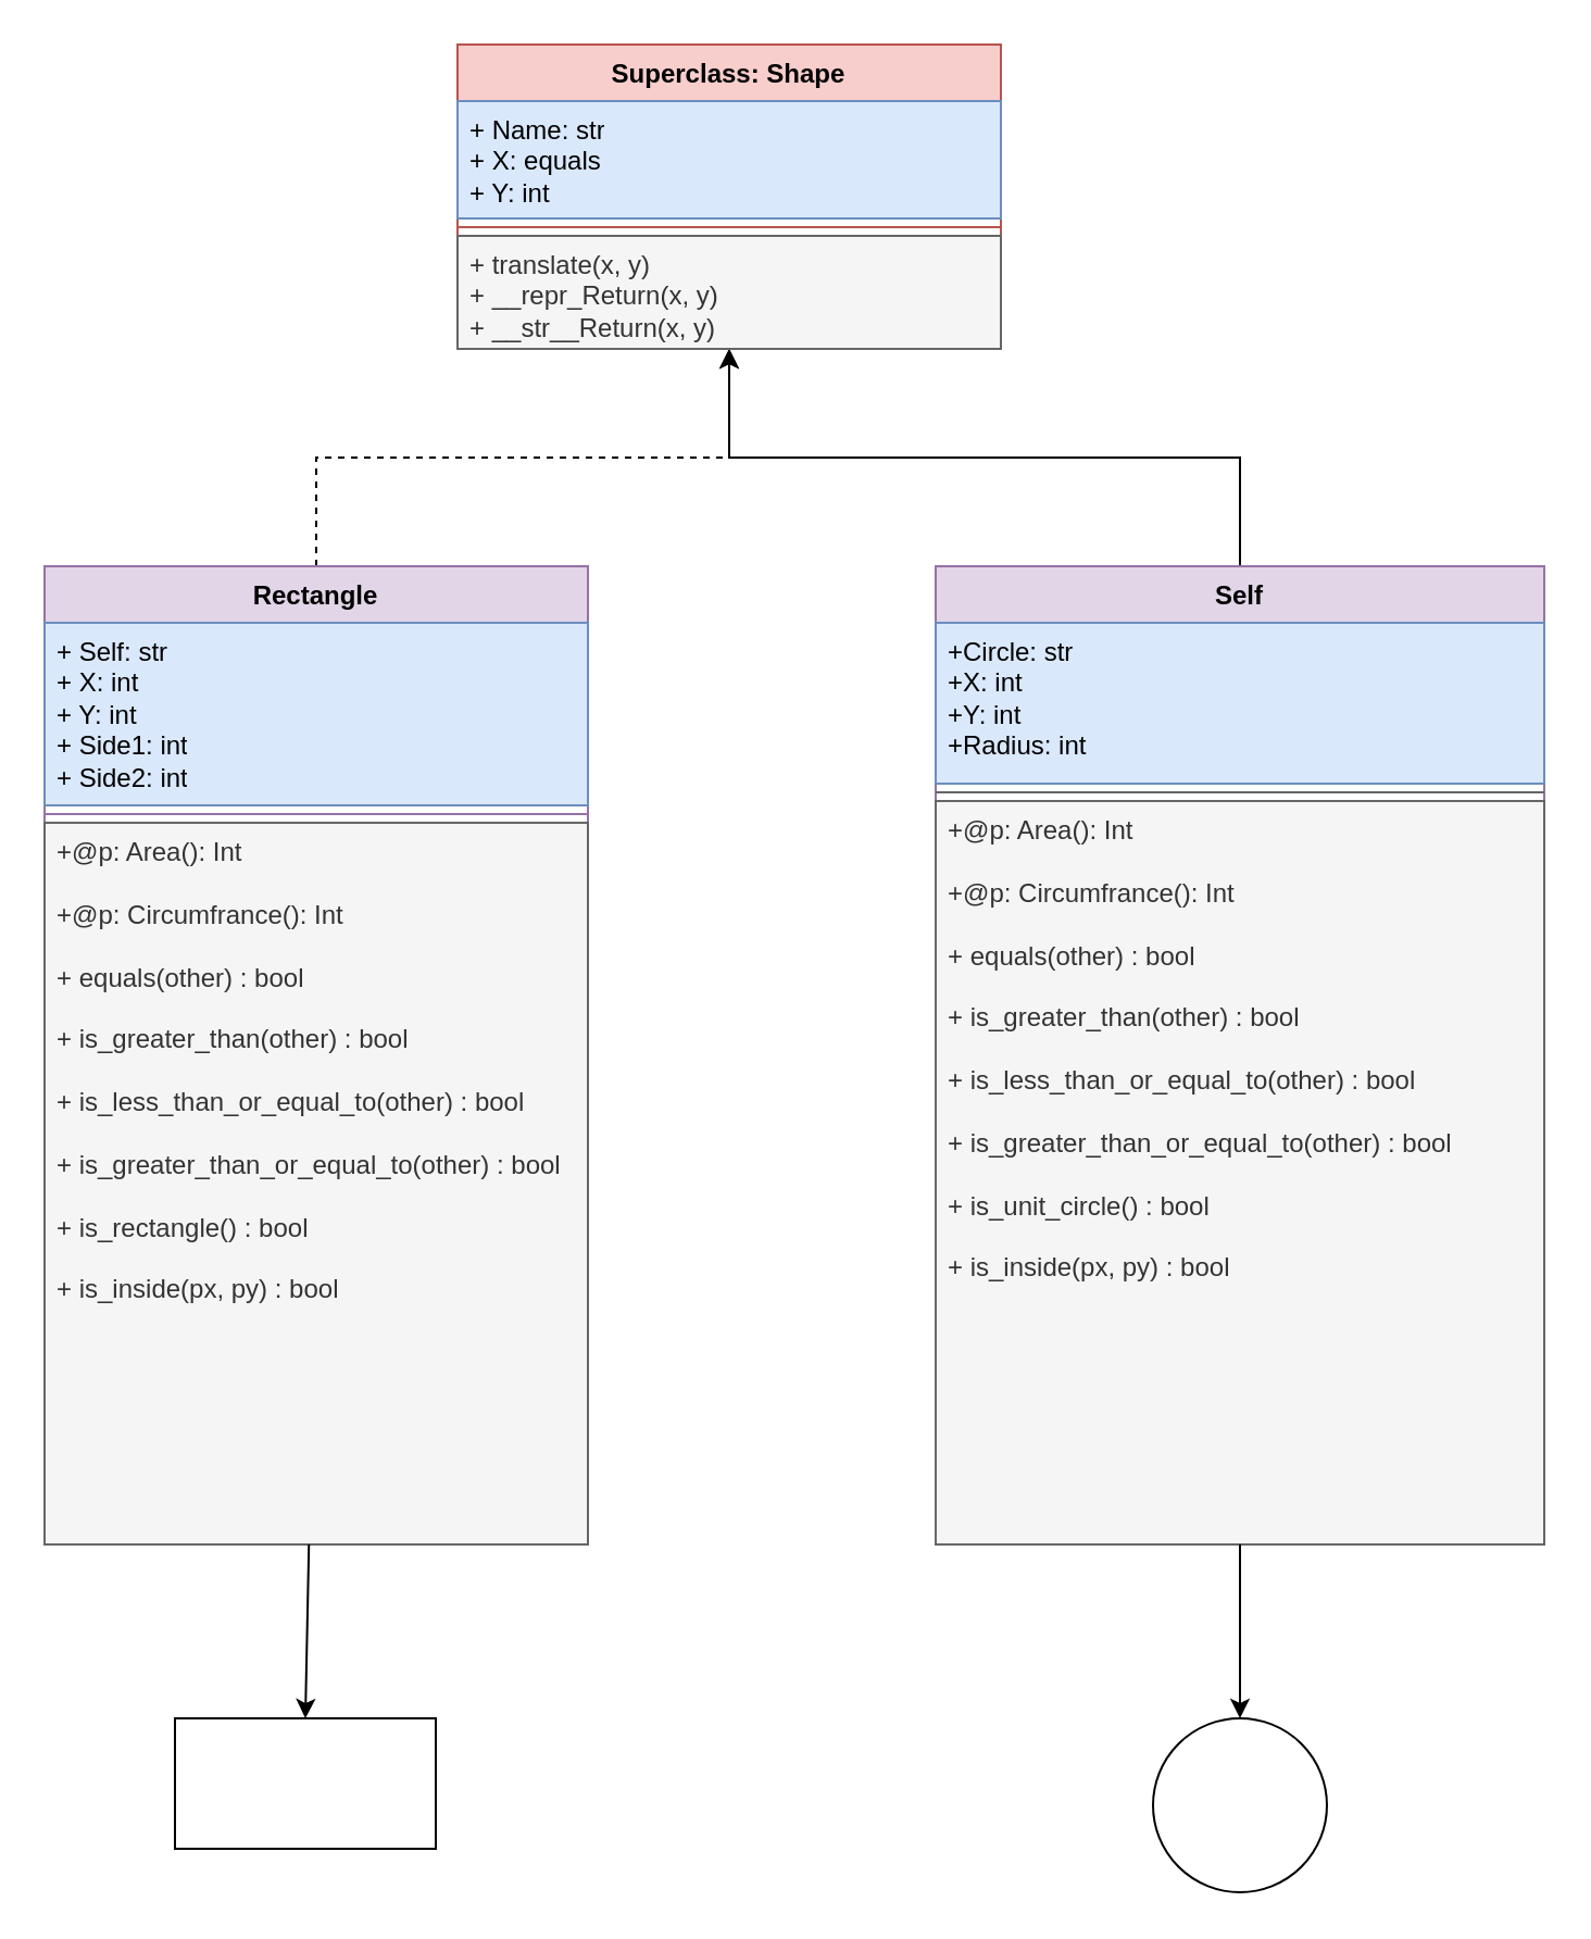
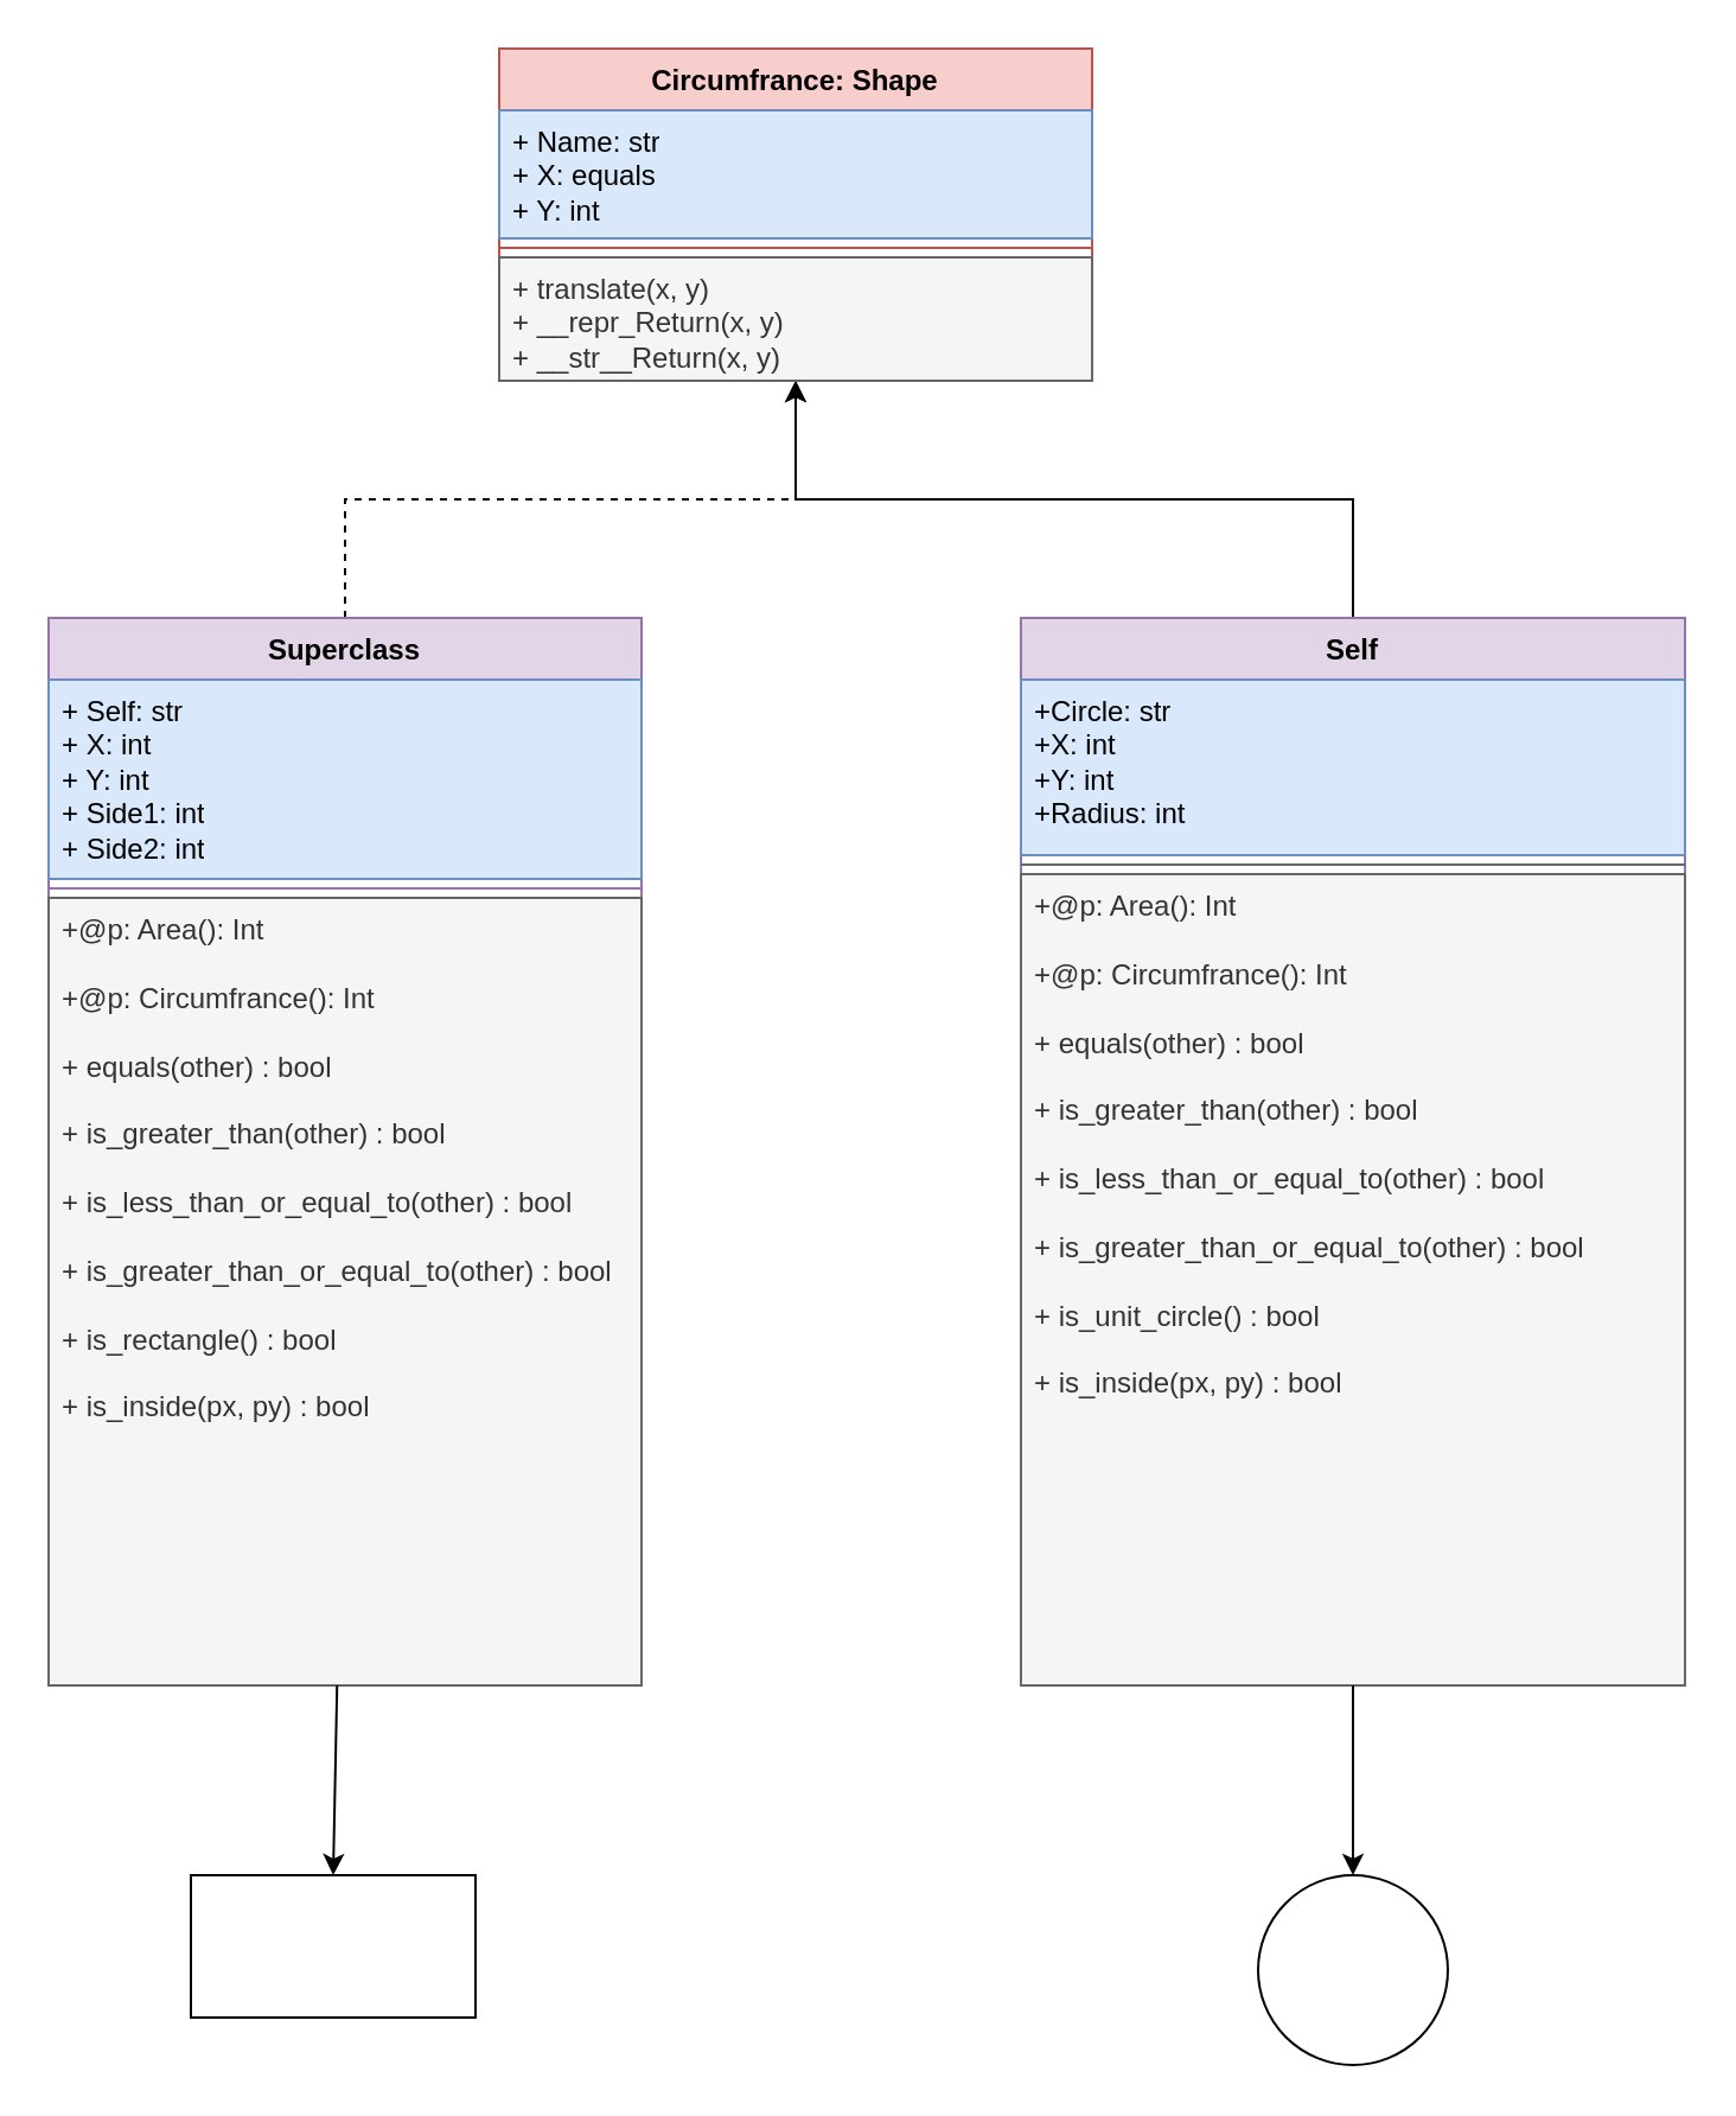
  <mxCell id="0" />
  <mxCell id="1" parent="0" />
  <mxCell id="2" style="edgeStyle=orthogonalEdgeStyle;rounded=0;orthogonalLoop=1;jettySize=auto;html=1;dashed=1;" parent="1" source="3" target="12" edge="1"><mxGeometry relative="1" as="geometry" /></mxCell>
- <mxCell id="3" value="Rectangle" style="swimlane;fontStyle=1;align=center;verticalAlign=top;childLayout=stackLayout;horizontal=1;startSize=26;horizontalStack=0;resizeParent=1;resizeParentMax=0;resizeLast=0;collapsible=1;marginBottom=0;whiteSpace=wrap;html=1;fillColor=#e1d5e7;strokeColor=#9673a6;" parent="1" vertex="1"><mxGeometry x="20" y="260" width="250" height="450" as="geometry" /></mxCell>
+ <mxCell id="3" value="Superclass" style="swimlane;fontStyle=1;align=center;verticalAlign=top;childLayout=stackLayout;horizontal=1;startSize=26;horizontalStack=0;resizeParent=1;resizeParentMax=0;resizeLast=0;collapsible=1;marginBottom=0;whiteSpace=wrap;html=1;fillColor=#e1d5e7;strokeColor=#9673a6;" parent="1" vertex="1"><mxGeometry x="20" y="260" width="250" height="450" as="geometry" /></mxCell>
  <mxCell id="4" value="+ Self: str&lt;br style=&quot;border-color: var(--border-color);&quot;&gt;+ X: int&lt;br style=&quot;border-color: var(--border-color);&quot;&gt;+ Y: int&lt;br&gt;+ Side1: int&lt;br&gt;+ Side2: int" style="text;strokeColor=#6c8ebf;fillColor=#dae8fc;align=left;verticalAlign=top;spacingLeft=4;spacingRight=4;overflow=hidden;rotatable=0;points=[[0,0.5],[1,0.5]];portConstraint=eastwest;whiteSpace=wrap;html=1;" parent="3" vertex="1"><mxGeometry y="26" width="250" height="84" as="geometry" /></mxCell>
  <mxCell id="5" value="" style="line;strokeWidth=1;fillColor=none;align=left;verticalAlign=middle;spacingTop=-1;spacingLeft=3;spacingRight=3;rotatable=0;labelPosition=right;points=[];portConstraint=eastwest;strokeColor=inherit;" parent="3" vertex="1"><mxGeometry y="110" width="250" height="8" as="geometry" /></mxCell>
  <mxCell id="6" value="+@p: Area(): Int&amp;nbsp;&lt;br style=&quot;border-color: var(--border-color);&quot;&gt;&lt;br style=&quot;border-color: var(--border-color);&quot;&gt;+@p: Circumfrance(): Int&lt;br&gt;&lt;br&gt;+ equals(other) : bool&lt;br&gt;&lt;br&gt;+ is_greater_than(other) : bool&lt;br&gt;&lt;br&gt;+ is_less_than_or_equal_to(other) : bool&lt;br&gt;&lt;br&gt;+ is_greater_than_or_equal_to(other) : bool&lt;br&gt;&lt;br&gt;+ is_rectangle() : bool&lt;br&gt;&lt;br&gt;+ is_inside(px, py) : bool" style="text;strokeColor=#666666;fillColor=#f5f5f5;align=left;verticalAlign=top;spacingLeft=4;spacingRight=4;overflow=hidden;rotatable=0;points=[[0,0.5],[1,0.5]];portConstraint=eastwest;whiteSpace=wrap;html=1;fontColor=#333333;" parent="3" vertex="1"><mxGeometry y="118" width="250" height="332" as="geometry" /></mxCell>
  <mxCell id="7" style="edgeStyle=orthogonalEdgeStyle;rounded=0;orthogonalLoop=1;jettySize=auto;html=1;" parent="1" source="8" target="12" edge="1"><mxGeometry relative="1" as="geometry" /></mxCell>
  <mxCell id="8" value="Self&lt;br&gt;" style="swimlane;fontStyle=1;align=center;verticalAlign=top;childLayout=stackLayout;horizontal=1;startSize=26;horizontalStack=0;resizeParent=1;resizeParentMax=0;resizeLast=0;collapsible=1;marginBottom=0;whiteSpace=wrap;html=1;fillColor=#e1d5e7;strokeColor=#9673a6;" parent="1" vertex="1"><mxGeometry x="430" y="260" width="280" height="450" as="geometry" /></mxCell>
  <mxCell id="9" value="+Circle: str&lt;br&gt;+X: int&lt;br&gt;+Y: int&lt;br&gt;+Radius: int" style="text;strokeColor=#6c8ebf;fillColor=#dae8fc;align=left;verticalAlign=top;spacingLeft=4;spacingRight=4;overflow=hidden;rotatable=0;points=[[0,0.5],[1,0.5]];portConstraint=eastwest;whiteSpace=wrap;html=1;" parent="8" vertex="1"><mxGeometry y="26" width="280" height="74" as="geometry" /></mxCell>
  <mxCell id="10" value="" style="line;strokeWidth=1;fillColor=#f5f5f5;align=left;verticalAlign=middle;spacingTop=-1;spacingLeft=3;spacingRight=3;rotatable=0;labelPosition=right;points=[];portConstraint=eastwest;strokeColor=#666666;fontColor=#333333;" parent="8" vertex="1"><mxGeometry y="100" width="280" height="8" as="geometry" /></mxCell>
  <mxCell id="11" value="+@p: Area(): Int&amp;nbsp;&lt;br style=&quot;border-color: var(--border-color);&quot;&gt;&lt;br style=&quot;border-color: var(--border-color);&quot;&gt;+@p: Circumfrance(): Int&lt;br style=&quot;border-color: var(--border-color);&quot;&gt;&lt;br&gt;+ equals(other) : bool&lt;br&gt;&lt;br&gt;+ is_greater_than(other) : bool&lt;br&gt;&lt;br&gt;+ is_less_than_or_equal_to(other) : bool&lt;br&gt;&lt;br&gt;+ is_greater_than_or_equal_to(other) : bool&lt;br&gt;&lt;br&gt;+ is_unit_circle() : bool&lt;br&gt;&lt;br&gt;+ is_inside(px, py) : bool&lt;br&gt;&amp;nbsp;" style="text;strokeColor=#666666;fillColor=#f5f5f5;align=left;verticalAlign=top;spacingLeft=4;spacingRight=4;overflow=hidden;rotatable=0;points=[[0,0.5],[1,0.5]];portConstraint=eastwest;whiteSpace=wrap;html=1;fontColor=#333333;" parent="8" vertex="1"><mxGeometry y="108" width="280" height="342" as="geometry" /></mxCell>
- <mxCell id="12" value="Superclass: Shape" style="swimlane;fontStyle=1;align=center;verticalAlign=top;childLayout=stackLayout;horizontal=1;startSize=26;horizontalStack=0;resizeParent=1;resizeParentMax=0;resizeLast=0;collapsible=1;marginBottom=0;whiteSpace=wrap;html=1;fillColor=#f8cecc;strokeColor=#b85450;" parent="1" vertex="1"><mxGeometry x="210" y="20" width="250" height="140" as="geometry" /></mxCell>
+ <mxCell id="12" value="Circumfrance: Shape" style="swimlane;fontStyle=1;align=center;verticalAlign=top;childLayout=stackLayout;horizontal=1;startSize=26;horizontalStack=0;resizeParent=1;resizeParentMax=0;resizeLast=0;collapsible=1;marginBottom=0;whiteSpace=wrap;html=1;fillColor=#f8cecc;strokeColor=#b85450;" parent="1" vertex="1"><mxGeometry x="210" y="20" width="250" height="140" as="geometry" /></mxCell>
  <mxCell id="13" value="+ Name: str&lt;br&gt;+ X: equals&lt;br&gt;+ Y: int" style="text;strokeColor=#6c8ebf;fillColor=#dae8fc;align=left;verticalAlign=top;spacingLeft=4;spacingRight=4;overflow=hidden;rotatable=0;points=[[0,0.5],[1,0.5]];portConstraint=eastwest;whiteSpace=wrap;html=1;" parent="12" vertex="1"><mxGeometry y="26" width="250" height="54" as="geometry" /></mxCell>
  <mxCell id="14" value="" style="line;strokeWidth=1;fillColor=none;align=left;verticalAlign=middle;spacingTop=-1;spacingLeft=3;spacingRight=3;rotatable=0;labelPosition=right;points=[];portConstraint=eastwest;strokeColor=inherit;" parent="12" vertex="1"><mxGeometry y="80" width="250" height="8" as="geometry" /></mxCell>
  <mxCell id="15" value="+ translate(x, y)&lt;br&gt;+ __repr_Return(x, y)&lt;br&gt;+ __str__Return(x, y)" style="text;strokeColor=#666666;fillColor=#f5f5f5;align=left;verticalAlign=top;spacingLeft=4;spacingRight=4;overflow=hidden;rotatable=0;points=[[0,0.5],[1,0.5]];portConstraint=eastwest;whiteSpace=wrap;html=1;fontColor=#333333;" parent="12" vertex="1"><mxGeometry y="88" width="250" height="52" as="geometry" /></mxCell>
  <mxCell id="16" value="" style="ellipse;whiteSpace=wrap;html=1;aspect=fixed;" vertex="1" parent="1"><mxGeometry x="530" y="790" width="80" height="80" as="geometry" /></mxCell>
  <mxCell id="17" style="edgeStyle=none;html=1;" edge="1" parent="1" source="11" target="16"><mxGeometry relative="1" as="geometry" /></mxCell>
  <mxCell id="18" value="" style="rounded=0;whiteSpace=wrap;html=1;" vertex="1" parent="1"><mxGeometry x="80" y="790" width="120" height="60" as="geometry" /></mxCell>
  <mxCell id="19" style="edgeStyle=none;html=1;entryX=0.5;entryY=0;entryDx=0;entryDy=0;" edge="1" parent="1" source="6" target="18"><mxGeometry relative="1" as="geometry" /></mxCell>
